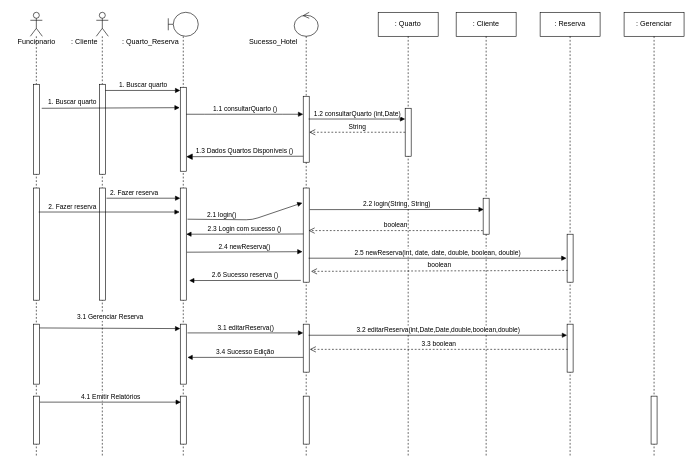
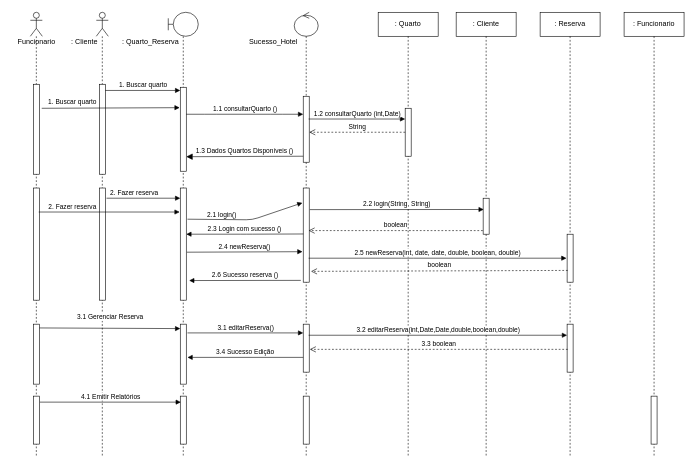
  <mxCell id="0" />
  <mxCell id="1" parent="0" />
  <mxCell id="2" value="" style="shape=umlLifeline;participant=umlActor;perimeter=lifelinePerimeter;whiteSpace=wrap;html=1;container=1;collapsible=0;recursiveResize=0;verticalAlign=top;spacingTop=36;outlineConnect=0;" vertex="1" parent="1"><mxGeometry x="160" y="20" width="20" height="740" as="geometry" /></mxCell>
  <mxCell id="3" value="" style="html=1;points=[];perimeter=orthogonalPerimeter;" vertex="1" parent="2"><mxGeometry x="5" y="120" width="10" height="150" as="geometry" /></mxCell>
  <mxCell id="4" value="" style="html=1;points=[];perimeter=orthogonalPerimeter;" vertex="1" parent="2"><mxGeometry x="5" y="293" width="10" height="187" as="geometry" /></mxCell>
  <mxCell id="5" value=": Cliente" style="text;html=1;align=center;verticalAlign=middle;resizable=0;points=[];autosize=1;" vertex="1" parent="1"><mxGeometry x="110" y="60" width="60" height="20" as="geometry" /></mxCell>
  <mxCell id="6" value="" style="shape=umlLifeline;participant=umlBoundary;perimeter=lifelinePerimeter;whiteSpace=wrap;html=1;container=1;collapsible=0;recursiveResize=0;verticalAlign=top;spacingTop=36;outlineConnect=0;" vertex="1" parent="1"><mxGeometry x="280" y="20" width="50" height="740" as="geometry" /></mxCell>
  <mxCell id="7" value="" style="html=1;points=[];perimeter=orthogonalPerimeter;" vertex="1" parent="6"><mxGeometry x="20" y="125" width="10" height="140" as="geometry" /></mxCell>
  <mxCell id="8" value="" style="html=1;points=[];perimeter=orthogonalPerimeter;" vertex="1" parent="6"><mxGeometry x="20" y="293" width="10" height="187" as="geometry" /></mxCell>
  <mxCell id="9" value="" style="html=1;points=[];perimeter=orthogonalPerimeter;" vertex="1" parent="6"><mxGeometry x="20" y="520" width="10" height="100" as="geometry" /></mxCell>
  <mxCell id="10" value="" style="html=1;points=[];perimeter=orthogonalPerimeter;" vertex="1" parent="6"><mxGeometry x="20" y="640" width="10" height="80" as="geometry" /></mxCell>
  <mxCell id="11" value=": Quarto_Reserva" style="text;html=1;align=center;verticalAlign=middle;resizable=0;points=[];autosize=1;" vertex="1" parent="1"><mxGeometry x="190" y="60" width="120" height="20" as="geometry" /></mxCell>
  <mxCell id="12" value="" style="shape=umlLifeline;participant=umlControl;perimeter=lifelinePerimeter;whiteSpace=wrap;html=1;container=1;collapsible=0;recursiveResize=0;verticalAlign=top;spacingTop=36;outlineConnect=0;" vertex="1" parent="1"><mxGeometry x="490" y="20" width="40" height="740" as="geometry" /></mxCell>
  <mxCell id="13" value="" style="html=1;points=[];perimeter=orthogonalPerimeter;" vertex="1" parent="12"><mxGeometry x="15" y="140" width="10" height="110" as="geometry" /></mxCell>
  <mxCell id="14" value="" style="html=1;points=[];perimeter=orthogonalPerimeter;" vertex="1" parent="12"><mxGeometry x="15" y="293" width="10" height="157" as="geometry" /></mxCell>
  <mxCell id="15" value="" style="html=1;points=[];perimeter=orthogonalPerimeter;" vertex="1" parent="12"><mxGeometry x="15" y="520" width="10" height="80" as="geometry" /></mxCell>
  <mxCell id="16" value="" style="html=1;points=[];perimeter=orthogonalPerimeter;" vertex="1" parent="12"><mxGeometry x="15" y="640" width="10" height="80" as="geometry" /></mxCell>
  <mxCell id="17" value="&lt;div&gt;Sucesso_Hotel&lt;/div&gt;" style="text;html=1;align=center;verticalAlign=middle;resizable=0;points=[];autosize=1;" vertex="1" parent="1"><mxGeometry x="400" y="60" width="110" height="20" as="geometry" /></mxCell>
  <mxCell id="18" value=": Reserva" style="shape=umlLifeline;perimeter=lifelinePerimeter;whiteSpace=wrap;html=1;container=1;collapsible=0;recursiveResize=0;outlineConnect=0;" vertex="1" parent="1"><mxGeometry x="900" y="20" width="100" height="740" as="geometry" /></mxCell>
  <mxCell id="19" value="" style="html=1;points=[];perimeter=orthogonalPerimeter;" vertex="1" parent="18"><mxGeometry x="45" y="520" width="10" height="80" as="geometry" /></mxCell>
  <mxCell id="20" value=": Cliente" style="shape=umlLifeline;perimeter=lifelinePerimeter;whiteSpace=wrap;html=1;container=1;collapsible=0;recursiveResize=0;outlineConnect=0;" vertex="1" parent="1"><mxGeometry x="760" y="20" width="100" height="740" as="geometry" /></mxCell>
  <mxCell id="21" value="" style="html=1;points=[];perimeter=orthogonalPerimeter;" vertex="1" parent="20"><mxGeometry x="45" y="310" width="10" height="60" as="geometry" /></mxCell>
  <mxCell id="22" value=": Quarto" style="shape=umlLifeline;perimeter=lifelinePerimeter;whiteSpace=wrap;html=1;container=1;collapsible=0;recursiveResize=0;outlineConnect=0;" vertex="1" parent="1"><mxGeometry x="630" y="20" width="100" height="740" as="geometry" /></mxCell>
  <mxCell id="23" value="" style="html=1;points=[];perimeter=orthogonalPerimeter;" vertex="1" parent="22"><mxGeometry x="45" y="160" width="10" height="80" as="geometry" /></mxCell>
  <mxCell id="24" value="1. Buscar quarto" style="html=1;verticalAlign=bottom;endArrow=block;entryX=0;entryY=0.038;entryDx=0;entryDy=0;entryPerimeter=0;" edge="1" parent="1" source="3" target="7"><mxGeometry width="80" relative="1" as="geometry"><mxPoint x="210" y="170" as="sourcePoint" /><mxPoint x="330" y="140" as="targetPoint" /></mxGeometry></mxCell>
  <mxCell id="25" value="1.1 consultarQuarto ()" style="html=1;verticalAlign=bottom;endArrow=block;" edge="1" parent="1" source="7" target="13"><mxGeometry width="80" relative="1" as="geometry"><mxPoint x="340" y="160" as="sourcePoint" /><mxPoint x="480" y="170" as="targetPoint" /><Array as="points"><mxPoint x="350" y="190" /><mxPoint x="460" y="190" /></Array></mxGeometry></mxCell>
  <mxCell id="26" value="1.2 consultarQuarto (int,Date)" style="html=1;verticalAlign=bottom;endArrow=block;exitX=0.9;exitY=0.345;exitDx=0;exitDy=0;exitPerimeter=0;" edge="1" parent="1" source="13" target="23"><mxGeometry width="80" relative="1" as="geometry"><mxPoint x="540" y="200" as="sourcePoint" /><mxPoint x="610" y="198" as="targetPoint" /><Array as="points" /></mxGeometry></mxCell>
  <mxCell id="27" value="String" style="html=1;verticalAlign=bottom;endArrow=open;dashed=1;endSize=8;" edge="1" parent="1" source="23" target="13"><mxGeometry relative="1" as="geometry"><mxPoint x="640" y="240" as="sourcePoint" /><mxPoint x="550" y="240" as="targetPoint" /></mxGeometry></mxCell>
  <mxCell id="28" value="1.3 Dados Quartos Disponíveis ()" style="html=1;verticalAlign=bottom;endArrow=block;endSize=8;exitX=0;exitY=0.909;exitDx=0;exitDy=0;exitPerimeter=0;endFill=1;entryX=1;entryY=0.827;entryDx=0;entryDy=0;entryPerimeter=0;" edge="1" parent="1" source="13" target="7"><mxGeometry relative="1" as="geometry"><mxPoint x="480" y="258" as="sourcePoint" /><mxPoint x="330" y="260" as="targetPoint" /><Array as="points" /></mxGeometry></mxCell>
  <mxCell id="29" value="2. Fazer reserva" style="html=1;verticalAlign=bottom;endArrow=block;" edge="1" parent="1"><mxGeometry x="-0.25" width="80" relative="1" as="geometry"><mxPoint x="177" y="330" as="sourcePoint" /><mxPoint x="300" y="330" as="targetPoint" /><mxPoint as="offset" /></mxGeometry></mxCell>
  <mxCell id="30" value="2.1 login()" style="html=1;verticalAlign=bottom;endArrow=block;entryX=-0.14;entryY=0.157;entryDx=0;entryDy=0;entryPerimeter=0;exitX=1.2;exitY=0.278;exitDx=0;exitDy=0;exitPerimeter=0;" edge="1" parent="1" source="8" target="14"><mxGeometry x="-0.423" width="80" relative="1" as="geometry"><mxPoint x="312" y="338" as="sourcePoint" /><mxPoint x="390" y="340" as="targetPoint" /><Array as="points"><mxPoint x="420" y="366" /></Array><mxPoint as="offset" /></mxGeometry></mxCell>
  <mxCell id="31" value="2.2 login(String, String)" style="html=1;verticalAlign=bottom;endArrow=block;entryX=0.1;entryY=0.313;entryDx=0;entryDy=0;entryPerimeter=0;" edge="1" parent="1" target="21"><mxGeometry width="80" relative="1" as="geometry"><mxPoint x="516" y="349" as="sourcePoint" /><mxPoint x="804" y="350" as="targetPoint" /><Array as="points" /></mxGeometry></mxCell>
  <mxCell id="32" value="boolean" style="html=1;verticalAlign=bottom;endArrow=open;dashed=1;endSize=8;entryX=0.9;entryY=0.452;entryDx=0;entryDy=0;entryPerimeter=0;exitX=-0.06;exitY=0.9;exitDx=0;exitDy=0;exitPerimeter=0;" edge="1" parent="1" source="21" target="14"><mxGeometry relative="1" as="geometry"><mxPoint x="790" y="384" as="sourcePoint" /><mxPoint x="520" y="370" as="targetPoint" /></mxGeometry></mxCell>
  <mxCell id="33" value="2.3 Login com sucesso ()" style="html=1;verticalAlign=bottom;endArrow=block;exitX=0.02;exitY=0.488;exitDx=0;exitDy=0;exitPerimeter=0;" edge="1" parent="1" source="14"><mxGeometry width="80" relative="1" as="geometry"><mxPoint x="500" y="390" as="sourcePoint" /><mxPoint x="310" y="390" as="targetPoint" /><Array as="points"><mxPoint x="410" y="390" /></Array></mxGeometry></mxCell>
  <mxCell id="34" value="2.4 newReserva()" style="html=1;verticalAlign=bottom;endArrow=block;entryX=-0.22;entryY=0.836;entryDx=0;entryDy=0;entryPerimeter=0;" edge="1" parent="1"><mxGeometry width="80" relative="1" as="geometry"><mxPoint x="311" y="420" as="sourcePoint" /><mxPoint x="503.8" y="419.172" as="targetPoint" /></mxGeometry></mxCell>
  <mxCell id="35" value="2.5 newReserva(int, date, date, double, boolean, double)" style="html=1;verticalAlign=bottom;endArrow=block;" edge="1" parent="1"><mxGeometry width="80" relative="1" as="geometry"><mxPoint x="514" y="430" as="sourcePoint" /><mxPoint x="944" y="430" as="targetPoint" /><Array as="points"><mxPoint x="679" y="430" /></Array></mxGeometry></mxCell>
  <mxCell id="36" value="" style="html=1;points=[];perimeter=orthogonalPerimeter;" vertex="1" parent="1"><mxGeometry x="945" y="390" width="10" height="80" as="geometry" /></mxCell>
  <mxCell id="37" value="boolean" style="html=1;verticalAlign=bottom;endArrow=open;dashed=1;endSize=8;exitX=0.1;exitY=0.755;exitDx=0;exitDy=0;exitPerimeter=0;entryX=1.3;entryY=0.885;entryDx=0;entryDy=0;entryPerimeter=0;" edge="1" parent="1" source="36" target="14"><mxGeometry relative="1" as="geometry"><mxPoint x="940" y="450" as="sourcePoint" /><mxPoint x="550" y="450" as="targetPoint" /></mxGeometry></mxCell>
  <mxCell id="38" value="2.6 Sucesso reserva () " style="html=1;verticalAlign=bottom;endArrow=block;entryX=1.48;entryY=0.825;entryDx=0;entryDy=0;entryPerimeter=0;" edge="1" parent="1" target="8"><mxGeometry width="80" relative="1" as="geometry"><mxPoint x="501" y="467" as="sourcePoint" /><mxPoint x="610" y="440" as="targetPoint" /></mxGeometry></mxCell>
  <mxCell id="39" value="" style="shape=umlLifeline;participant=umlActor;perimeter=lifelinePerimeter;whiteSpace=wrap;html=1;container=1;collapsible=0;recursiveResize=0;verticalAlign=top;spacingTop=36;outlineConnect=0;" vertex="1" parent="1"><mxGeometry x="50" y="20" width="20" height="740" as="geometry" /></mxCell>
  <mxCell id="40" value="" style="html=1;points=[];perimeter=orthogonalPerimeter;" vertex="1" parent="39"><mxGeometry x="5" y="120" width="10" height="150" as="geometry" /></mxCell>
  <mxCell id="41" value="" style="html=1;points=[];perimeter=orthogonalPerimeter;" vertex="1" parent="39"><mxGeometry x="5" y="293" width="10" height="187" as="geometry" /></mxCell>
  <mxCell id="42" value="" style="html=1;points=[];perimeter=orthogonalPerimeter;" vertex="1" parent="39"><mxGeometry x="5" y="520" width="10" height="100" as="geometry" /></mxCell>
  <mxCell id="43" value="Funcionario" style="text;html=1;align=center;verticalAlign=middle;resizable=0;points=[];autosize=1;" vertex="1" parent="1"><mxGeometry x="20" y="60" width="80" height="20" as="geometry" /></mxCell>
  <mxCell id="44" value="1. Buscar quarto" style="html=1;verticalAlign=bottom;endArrow=block;exitX=1.4;exitY=0.267;exitDx=0;exitDy=0;exitPerimeter=0;entryX=-0.1;entryY=0.243;entryDx=0;entryDy=0;entryPerimeter=0;" edge="1" parent="1" source="40" target="7"><mxGeometry x="-0.556" y="1" width="80" relative="1" as="geometry"><mxPoint x="170" y="180" as="sourcePoint" /><mxPoint x="295" y="180" as="targetPoint" /><mxPoint as="offset" /></mxGeometry></mxCell>
  <mxCell id="45" value="2. Fazer reserva" style="html=1;verticalAlign=bottom;endArrow=block;entryX=-0.1;entryY=0.214;entryDx=0;entryDy=0;entryPerimeter=0;exitX=0.9;exitY=0.214;exitDx=0;exitDy=0;exitPerimeter=0;" edge="1" parent="1" source="41" target="8"><mxGeometry x="-0.523" width="80" relative="1" as="geometry"><mxPoint x="80" y="352" as="sourcePoint" /><mxPoint x="140" y="353" as="targetPoint" /><mxPoint as="offset" /></mxGeometry></mxCell>
  <mxCell id="46" value="3.1 Gerenciar Reserva" style="html=1;verticalAlign=bottom;endArrow=block;entryX=0;entryY=0.074;entryDx=0;entryDy=0;entryPerimeter=0;exitX=1.033;exitY=0.063;exitDx=0;exitDy=0;exitPerimeter=0;" edge="1" parent="1" source="42" target="9"><mxGeometry x="0.005" y="10" width="80" relative="1" as="geometry"><mxPoint x="80" y="547" as="sourcePoint" /><mxPoint x="160" y="550" as="targetPoint" /><Array as="points" /><mxPoint as="offset" /></mxGeometry></mxCell>
  <mxCell id="47" value="3.1 editarReserva()" style="html=1;verticalAlign=bottom;endArrow=block;exitX=1.2;exitY=0.146;exitDx=0;exitDy=0;exitPerimeter=0;" edge="1" parent="1" source="9" target="15"><mxGeometry width="80" relative="1" as="geometry"><mxPoint x="320" y="560" as="sourcePoint" /><mxPoint x="490" y="561" as="targetPoint" /></mxGeometry></mxCell>
  <mxCell id="48" value="3.2 editarReserva(int,Date,Date,double,boolean,double)" style="html=1;verticalAlign=bottom;endArrow=block;exitX=0.9;exitY=0.231;exitDx=0;exitDy=0;exitPerimeter=0;" edge="1" parent="1" source="15" target="19"><mxGeometry width="80" relative="1" as="geometry"><mxPoint x="540" y="570" as="sourcePoint" /><mxPoint x="880" y="570" as="targetPoint" /></mxGeometry></mxCell>
  <mxCell id="49" value="3.3 boolean" style="html=1;verticalAlign=bottom;endArrow=open;dashed=1;endSize=8;entryX=1.1;entryY=0.525;entryDx=0;entryDy=0;entryPerimeter=0;exitX=0.1;exitY=0.525;exitDx=0;exitDy=0;exitPerimeter=0;" edge="1" parent="1" source="19" target="15"><mxGeometry relative="1" as="geometry"><mxPoint x="930" y="582" as="sourcePoint" /><mxPoint x="530" y="600" as="targetPoint" /></mxGeometry></mxCell>
  <mxCell id="50" value="3.4 Sucesso Edição" style="html=1;verticalAlign=bottom;endArrow=block;entryX=1.2;entryY=0.554;entryDx=0;entryDy=0;entryPerimeter=0;" edge="1" parent="1" source="15" target="9"><mxGeometry width="80" relative="1" as="geometry"><mxPoint x="530" y="380" as="sourcePoint" /><mxPoint x="610" y="380" as="targetPoint" /></mxGeometry></mxCell>
  <mxCell id="51" value="" style="html=1;points=[];perimeter=orthogonalPerimeter;" vertex="1" parent="1"><mxGeometry x="55" y="660" width="10" height="80" as="geometry" /></mxCell>
- <mxCell id="52" value=": Gerenciar" style="shape=umlLifeline;perimeter=lifelinePerimeter;whiteSpace=wrap;html=1;container=1;collapsible=0;recursiveResize=0;outlineConnect=0;" vertex="1" parent="1"><mxGeometry x="1040" y="20" width="100" height="740" as="geometry" /></mxCell>
+ <mxCell id="52" value=": Funcionario" style="shape=umlLifeline;perimeter=lifelinePerimeter;whiteSpace=wrap;html=1;container=1;collapsible=0;recursiveResize=0;outlineConnect=0;" vertex="1" parent="1"><mxGeometry x="1040" y="20" width="100" height="740" as="geometry" /></mxCell>
  <mxCell id="53" value="" style="html=1;points=[];perimeter=orthogonalPerimeter;" vertex="1" parent="52"><mxGeometry x="45" y="640" width="10" height="80" as="geometry" /></mxCell>
  <mxCell id="54" value="4.1 Emitir Relatórios" style="html=1;verticalAlign=bottom;endArrow=block;" edge="1" parent="1"><mxGeometry width="80" relative="1" as="geometry"><mxPoint x="66" y="670" as="sourcePoint" /><mxPoint x="301" y="670" as="targetPoint" /></mxGeometry></mxCell>
